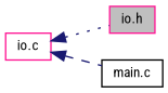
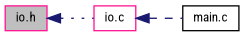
  digraph {
    fontname="Roboto Condensed"
    rankdir=LR
    node [color=deeppink fillcolor=white fontname="Roboto Condensed" fontsize=10 shape=record style=filled]
    edge [color=midnightblue dir=back fontname="Roboto Condensed" fontsize=10 labelfontname=Helvetica labelfontsize=10]
    n1 [fillcolor=grey75 fontcolor=black height=0.2 label="io.h" width=0.4]
    n2 [height=0.2 label="io.c" width=0.4]
    n3 [color=black height=0.2 label="main.c" width=0.4]
-   n2 -> n1 [style=dotted]
+   n1 -> n2 [style=dotted]
    n2 -> n3 [style=dashed]
  }
